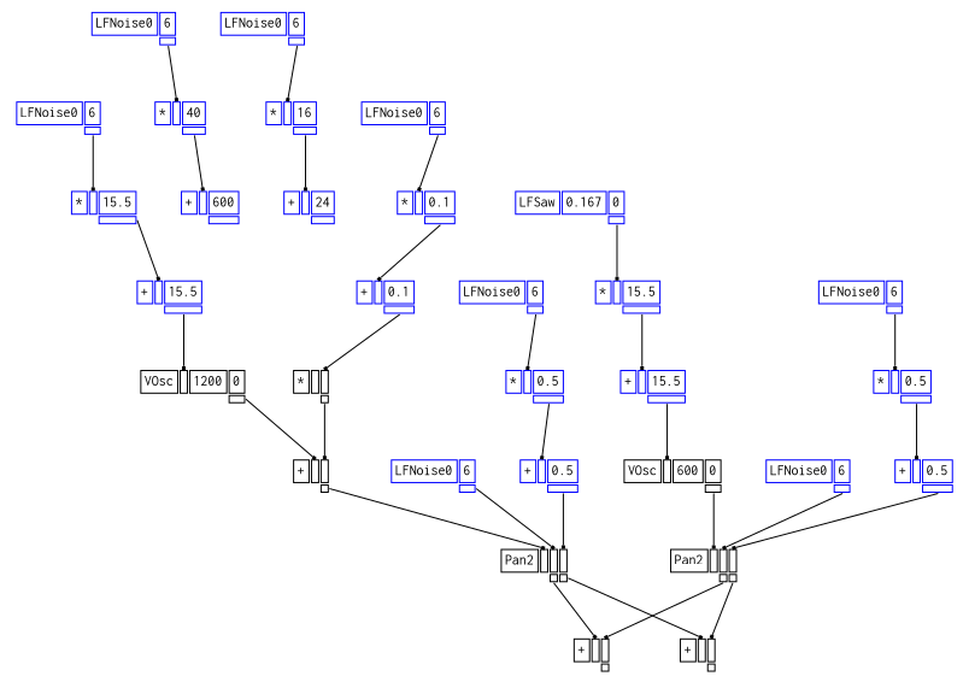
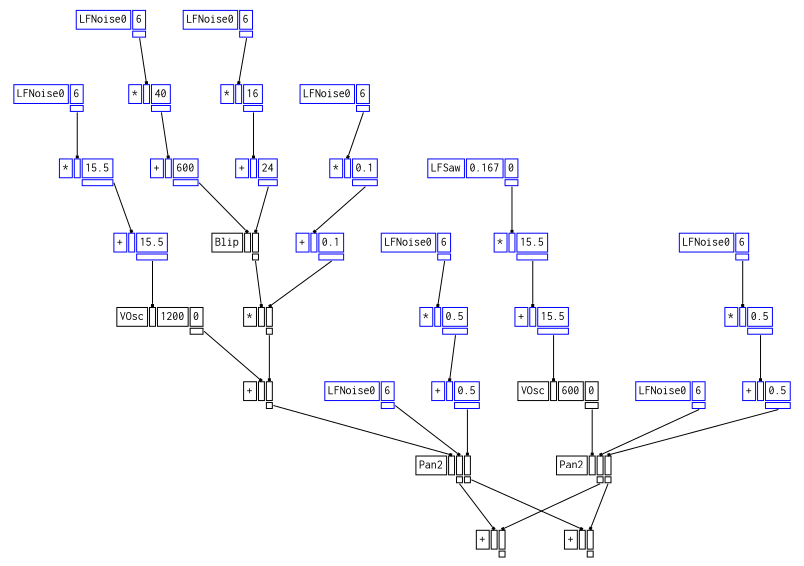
  digraph {
    splines=false
    node [color=blue fontname=Courier fontsize=12 shape=plaintext]
    edge [arrowhead=box arrowsize=0.25 headport=i_0 tailport=o_0]
    n1 [label=<<TABLE BORDER="0" CELLBORDER="1"><TR><TD>LFNoise0</TD><TD ID="u_1:K_0">6</TD></TR><TR><TD BORDER="0"></TD><TD PORT="o_0" ID="u_1:o_0"></TD></TR></TABLE>>]
    n2 [label=<<TABLE BORDER="0" CELLBORDER="1"><TR><TD>*</TD><TD PORT="i_0" ID="u_3:i_0"></TD><TD ID="u_3:K_1">15.5</TD></TR><TR><TD BORDER="0"></TD><TD BORDER="0"></TD><TD PORT="o_0" ID="u_3:o_0"></TD></TR></TABLE>>]
    n3 [label=<<TABLE BORDER="0" CELLBORDER="1"><TR><TD>+</TD><TD PORT="i_0" ID="u_4:i_0"></TD><TD ID="u_4:K_1">15.5</TD></TR><TR><TD BORDER="0"></TD><TD BORDER="0"></TD><TD PORT="o_0" ID="u_4:o_0"></TD></TR></TABLE>>]
    n4 [color=black label=<<TABLE BORDER="0" CELLBORDER="1"><TR><TD>VOsc</TD><TD PORT="i_0" ID="u_7:i_0"></TD><TD ID="u_7:K_1">1200</TD><TD ID="u_7:K_2">0</TD></TR><TR><TD BORDER="0"></TD><TD BORDER="0"></TD><TD BORDER="0"></TD><TD PORT="o_0" ID="u_7:o_0"></TD></TR></TABLE>>]
    n5 [color=black label=<<TABLE BORDER="0" CELLBORDER="1"><TR><TD>+</TD><TD PORT="i_0" ID="u_24:i_0"></TD><TD PORT="i_1" ID="u_24:i_1"></TD></TR><TR><TD BORDER="0"></TD><TD BORDER="0"></TD><TD PORT="o_0" ID="u_24:o_0"></TD></TR></TABLE>>]
    n6 [label=<<TABLE BORDER="0" CELLBORDER="1"><TR><TD>LFNoise0</TD><TD ID="u_8:K_0">6</TD></TR><TR><TD BORDER="0"></TD><TD PORT="o_0" ID="u_8:o_0"></TD></TR></TABLE>>]
    n7 [label=<<TABLE BORDER="0" CELLBORDER="1"><TR><TD>*</TD><TD PORT="i_0" ID="u_10:i_0"></TD><TD ID="u_10:K_1">40</TD></TR><TR><TD BORDER="0"></TD><TD BORDER="0"></TD><TD PORT="o_0" ID="u_10:o_0"></TD></TR></TABLE>>]
    n8 [label=<<TABLE BORDER="0" CELLBORDER="1"><TR><TD>+</TD><TD PORT="i_0" ID="u_12:i_0"></TD><TD ID="u_12:K_1">600</TD></TR><TR><TD BORDER="0"></TD><TD BORDER="0"></TD><TD PORT="o_0" ID="u_12:o_0"></TD></TR></TABLE>>]
+   n9 [color=black label=<<TABLE BORDER="0" CELLBORDER="1"><TR><TD>Blip</TD><TD PORT="i_0" ID="u_18:i_0"></TD><TD PORT="i_1" ID="u_18:i_1"></TD></TR><TR><TD BORDER="0"></TD><TD BORDER="0"></TD><TD PORT="o_0" ID="u_18:o_0"></TD></TR></TABLE>>]
    n10 [label=<<TABLE BORDER="0" CELLBORDER="1"><TR><TD>LFNoise0</TD><TD ID="u_13:K_0">6</TD></TR><TR><TD BORDER="0"></TD><TD PORT="o_0" ID="u_13:o_0"></TD></TR></TABLE>>]
    n11 [label=<<TABLE BORDER="0" CELLBORDER="1"><TR><TD>*</TD><TD PORT="i_0" ID="u_15:i_0"></TD><TD ID="u_15:K_1">16</TD></TR><TR><TD BORDER="0"></TD><TD BORDER="0"></TD><TD PORT="o_0" ID="u_15:o_0"></TD></TR></TABLE>>]
    n12 [label=<<TABLE BORDER="0" CELLBORDER="1"><TR><TD>+</TD><TD PORT="i_0" ID="u_17:i_0"></TD><TD ID="u_17:K_1">24</TD></TR><TR><TD BORDER="0"></TD><TD BORDER="0"></TD><TD PORT="o_0" ID="u_17:o_0"></TD></TR></TABLE>>]
    n13 [color=black label=<<TABLE BORDER="0" CELLBORDER="1"><TR><TD>*</TD><TD PORT="i_0" ID="u_23:i_0"></TD><TD PORT="i_1" ID="u_23:i_1"></TD></TR><TR><TD BORDER="0"></TD><TD BORDER="0"></TD><TD PORT="o_0" ID="u_23:o_0"></TD></TR></TABLE>>]
    n14 [label=<<TABLE BORDER="0" CELLBORDER="1"><TR><TD>LFNoise0</TD><TD ID="u_19:K_0">6</TD></TR><TR><TD BORDER="0"></TD><TD PORT="o_0" ID="u_19:o_0"></TD></TR></TABLE>>]
    n15 [label=<<TABLE BORDER="0" CELLBORDER="1"><TR><TD>*</TD><TD PORT="i_0" ID="u_21:i_0"></TD><TD ID="u_21:K_1">0.1</TD></TR><TR><TD BORDER="0"></TD><TD BORDER="0"></TD><TD PORT="o_0" ID="u_21:o_0"></TD></TR></TABLE>>]
    n16 [label=<<TABLE BORDER="0" CELLBORDER="1"><TR><TD>+</TD><TD PORT="i_0" ID="u_22:i_0"></TD><TD ID="u_22:K_1">0.1</TD></TR><TR><TD BORDER="0"></TD><TD BORDER="0"></TD><TD PORT="o_0" ID="u_22:o_0"></TD></TR></TABLE>>]
    n17 [color=black label=<<TABLE BORDER="0" CELLBORDER="1"><TR><TD>Pan2</TD><TD PORT="i_0" ID="u_30:i_0"></TD><TD PORT="i_1" ID="u_30:i_1"></TD><TD PORT="i_2" ID="u_30:i_2"></TD></TR><TR><TD BORDER="0"></TD><TD BORDER="0"></TD><TD PORT="o_0" ID="u_30:o_0"></TD><TD PORT="o_1" ID="u_30:o_1"></TD></TR></TABLE>>]
    n18 [label=<<TABLE BORDER="0" CELLBORDER="1"><TR><TD>LFNoise0</TD><TD ID="u_25:K_0">6</TD></TR><TR><TD BORDER="0"></TD><TD PORT="o_0" ID="u_25:o_0"></TD></TR></TABLE>>]
    n19 [label=<<TABLE BORDER="0" CELLBORDER="1"><TR><TD>LFNoise0</TD><TD ID="u_26:K_0">6</TD></TR><TR><TD BORDER="0"></TD><TD PORT="o_0" ID="u_26:o_0"></TD></TR></TABLE>>]
    n20 [label=<<TABLE BORDER="0" CELLBORDER="1"><TR><TD>*</TD><TD PORT="i_0" ID="u_28:i_0"></TD><TD ID="u_28:K_1">0.5</TD></TR><TR><TD BORDER="0"></TD><TD BORDER="0"></TD><TD PORT="o_0" ID="u_28:o_0"></TD></TR></TABLE>>]
    n21 [label=<<TABLE BORDER="0" CELLBORDER="1"><TR><TD>+</TD><TD PORT="i_0" ID="u_29:i_0"></TD><TD ID="u_29:K_1">0.5</TD></TR><TR><TD BORDER="0"></TD><TD BORDER="0"></TD><TD PORT="o_0" ID="u_29:o_0"></TD></TR></TABLE>>]
    n22 [color=black label=<<TABLE BORDER="0" CELLBORDER="1"><TR><TD>+</TD><TD PORT="i_0" ID="u_43:i_0"></TD><TD PORT="i_1" ID="u_43:i_1"></TD></TR><TR><TD BORDER="0"></TD><TD BORDER="0"></TD><TD PORT="o_0" ID="u_43:o_0"></TD></TR></TABLE>>]
    n23 [color=black label=<<TABLE BORDER="0" CELLBORDER="1"><TR><TD>+</TD><TD PORT="i_0" ID="u_46:i_0"></TD><TD PORT="i_1" ID="u_46:i_1"></TD></TR><TR><TD BORDER="0"></TD><TD BORDER="0"></TD><TD PORT="o_0" ID="u_46:o_0"></TD></TR></TABLE>>]
    n24 [label=<<TABLE BORDER="0" CELLBORDER="1"><TR><TD>LFSaw</TD><TD ID="u_33:K_0">0.167</TD><TD ID="u_33:K_1">0</TD></TR><TR><TD BORDER="0"></TD><TD BORDER="0"></TD><TD PORT="o_0" ID="u_33:o_0"></TD></TR></TABLE>>]
    n25 [label=<<TABLE BORDER="0" CELLBORDER="1"><TR><TD>*</TD><TD PORT="i_0" ID="u_34:i_0"></TD><TD ID="u_34:K_1">15.5</TD></TR><TR><TD BORDER="0"></TD><TD BORDER="0"></TD><TD PORT="o_0" ID="u_34:o_0"></TD></TR></TABLE>>]
    n26 [label=<<TABLE BORDER="0" CELLBORDER="1"><TR><TD>+</TD><TD PORT="i_0" ID="u_35:i_0"></TD><TD ID="u_35:K_1">15.5</TD></TR><TR><TD BORDER="0"></TD><TD BORDER="0"></TD><TD PORT="o_0" ID="u_35:o_0"></TD></TR></TABLE>>]
    n27 [color=black label=<<TABLE BORDER="0" CELLBORDER="1"><TR><TD>VOsc</TD><TD PORT="i_0" ID="u_36:i_0"></TD><TD ID="u_36:K_1">600</TD><TD ID="u_36:K_2">0</TD></TR><TR><TD BORDER="0"></TD><TD BORDER="0"></TD><TD BORDER="0"></TD><TD PORT="o_0" ID="u_36:o_0"></TD></TR></TABLE>>]
    n28 [color=black label=<<TABLE BORDER="0" CELLBORDER="1"><TR><TD>Pan2</TD><TD PORT="i_0" ID="u_41:i_0"></TD><TD PORT="i_1" ID="u_41:i_1"></TD><TD PORT="i_2" ID="u_41:i_2"></TD></TR><TR><TD BORDER="0"></TD><TD BORDER="0"></TD><TD PORT="o_0" ID="u_41:o_0"></TD><TD PORT="o_1" ID="u_41:o_1"></TD></TR></TABLE>>]
    n29 [label=<<TABLE BORDER="0" CELLBORDER="1"><TR><TD>LFNoise0</TD><TD ID="u_37:K_0">6</TD></TR><TR><TD BORDER="0"></TD><TD PORT="o_0" ID="u_37:o_0"></TD></TR></TABLE>>]
    n30 [label=<<TABLE BORDER="0" CELLBORDER="1"><TR><TD>LFNoise0</TD><TD ID="u_38:K_0">6</TD></TR><TR><TD BORDER="0"></TD><TD PORT="o_0" ID="u_38:o_0"></TD></TR></TABLE>>]
    n31 [label=<<TABLE BORDER="0" CELLBORDER="1"><TR><TD>*</TD><TD PORT="i_0" ID="u_39:i_0"></TD><TD ID="u_39:K_1">0.5</TD></TR><TR><TD BORDER="0"></TD><TD BORDER="0"></TD><TD PORT="o_0" ID="u_39:o_0"></TD></TR></TABLE>>]
    n32 [label=<<TABLE BORDER="0" CELLBORDER="1"><TR><TD>+</TD><TD PORT="i_0" ID="u_40:i_0"></TD><TD ID="u_40:K_1">0.5</TD></TR><TR><TD BORDER="0"></TD><TD BORDER="0"></TD><TD PORT="o_0" ID="u_40:o_0"></TD></TR></TABLE>>]
    n1 -> n2
    n2 -> n3
    n3 -> n4
    n4 -> n5
    n5 -> n17
    n6 -> n7
    n7 -> n8
+   n8 -> n9
+   n9 -> n13
    n10 -> n11
    n11 -> n12
+   n12 -> n9 [headport=i_1]
    n13 -> n5 [headport=i_1]
    n14 -> n15
    n15 -> n16
    n16 -> n13 [headport=i_1]
    n17 -> n22 [tailport=o_1]
    n17 -> n23
    n18 -> n17 [headport=i_1]
    n19 -> n20
    n20 -> n21
    n21 -> n17 [headport=i_2]
    n24 -> n25
    n25 -> n26
    n26 -> n27
    n27 -> n28
    n28 -> n22 [headport=i_1 tailport=o_1]
    n28 -> n23 [headport=i_1]
    n29 -> n28 [headport=i_1]
    n30 -> n31
    n31 -> n32
    n32 -> n28 [headport=i_2]
  }
